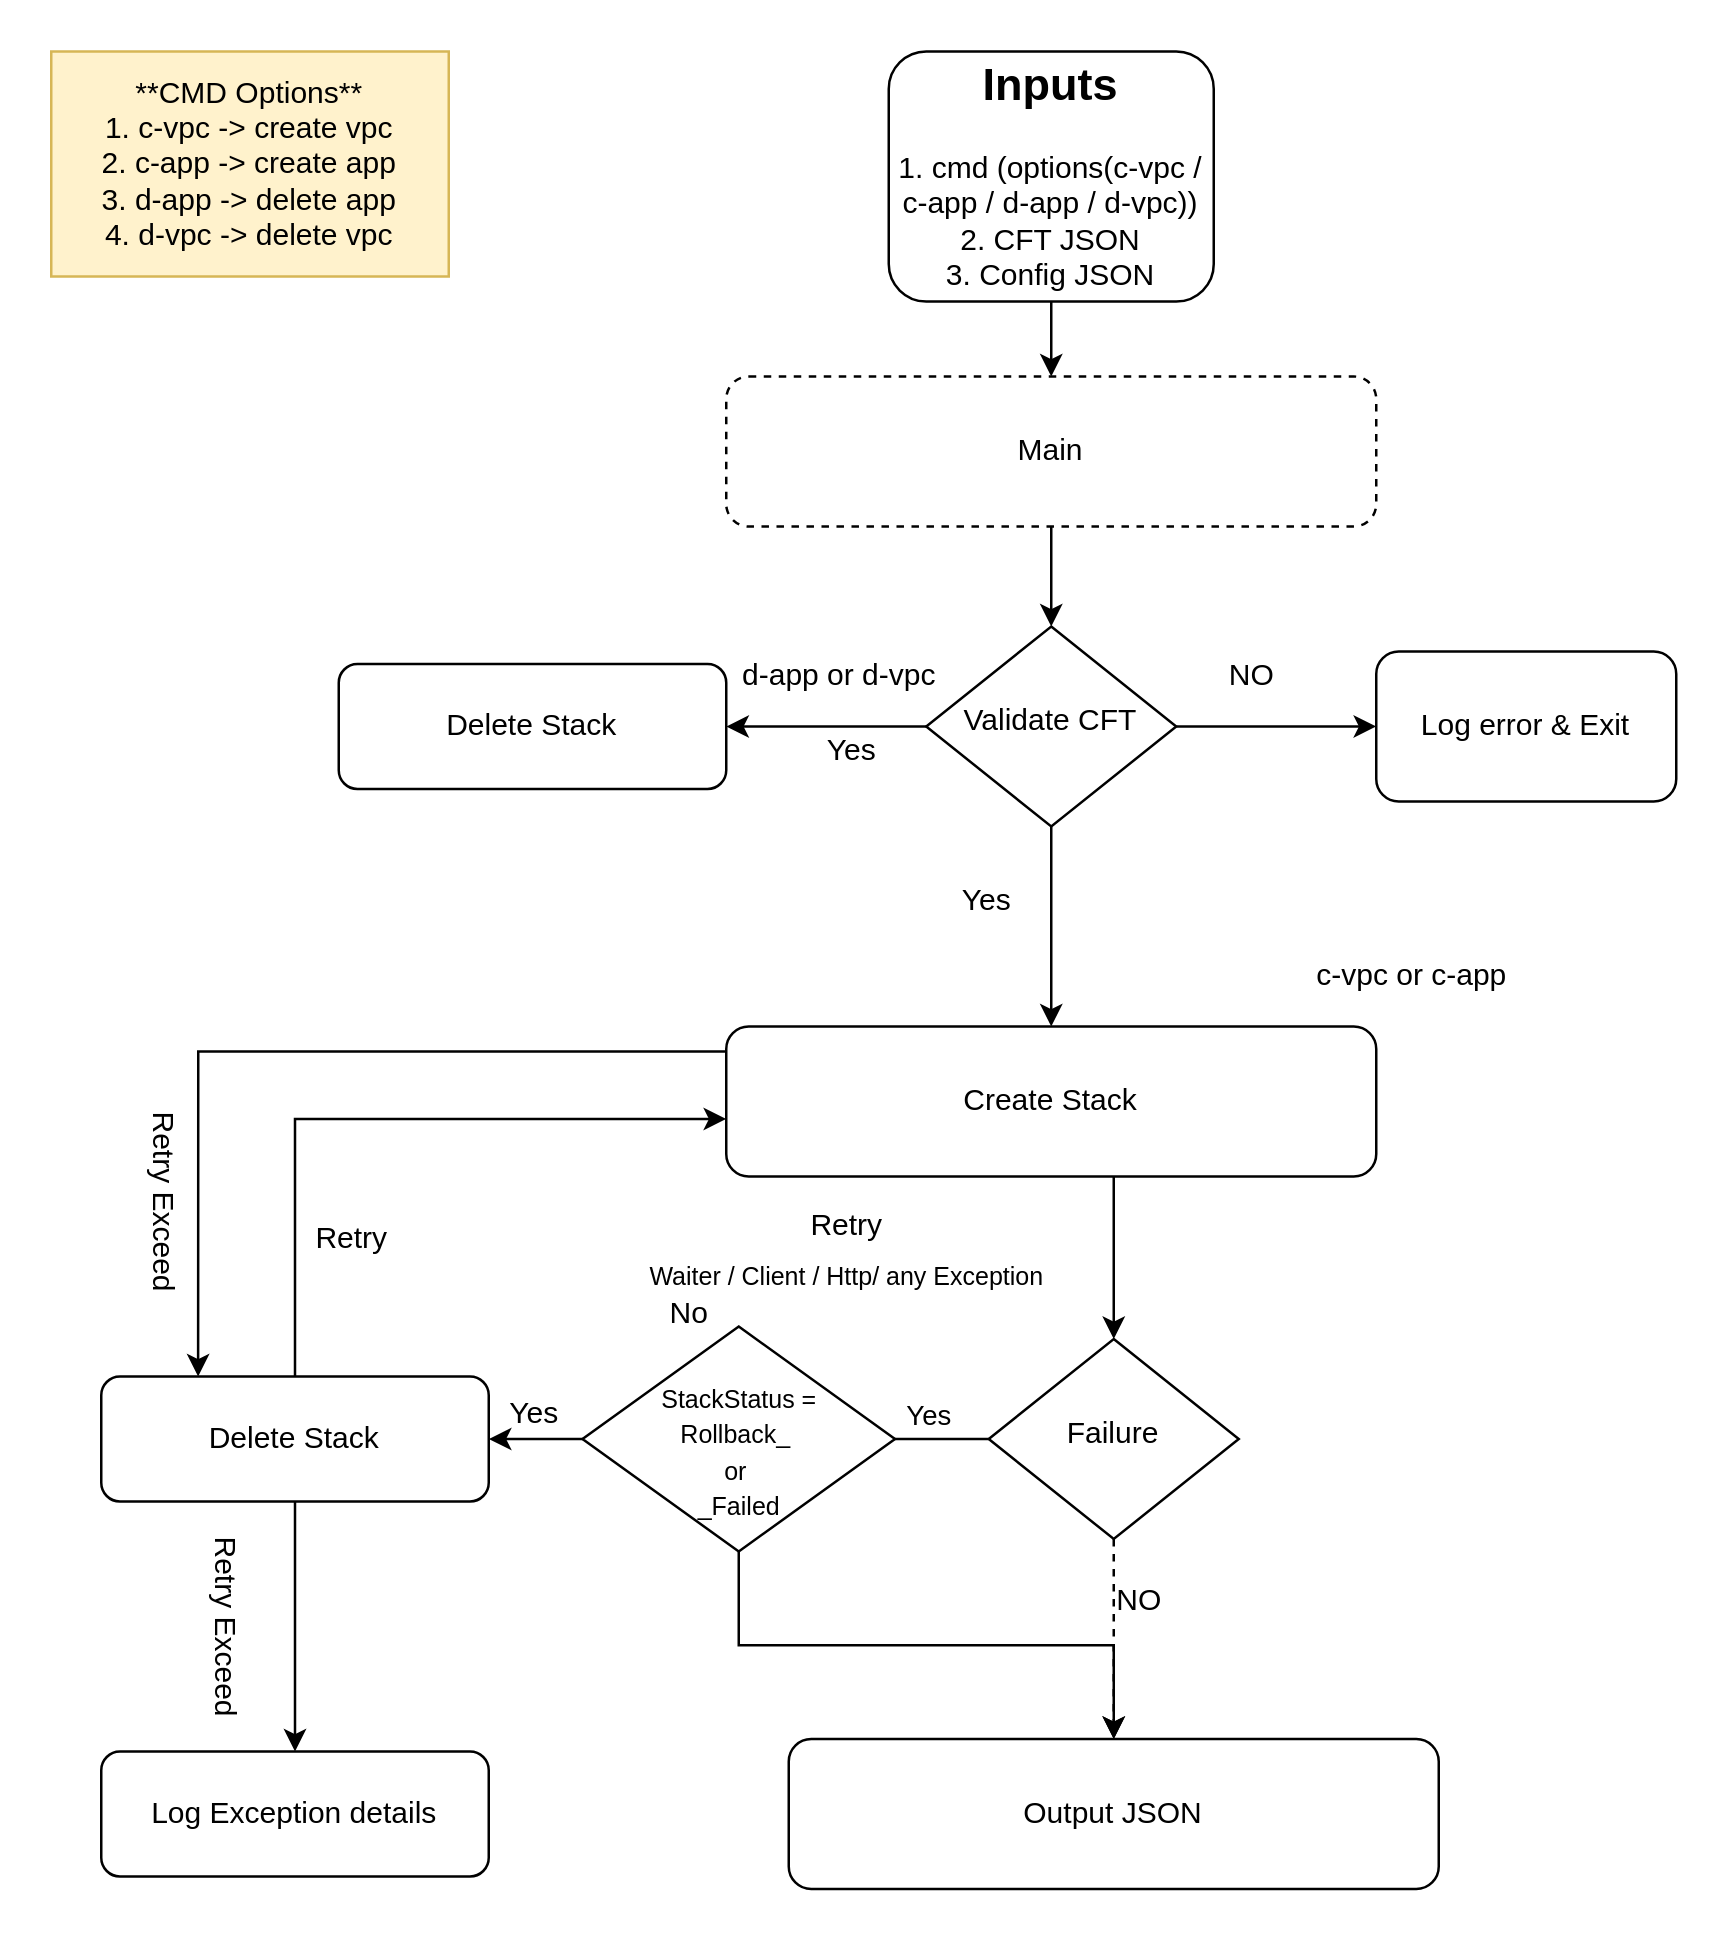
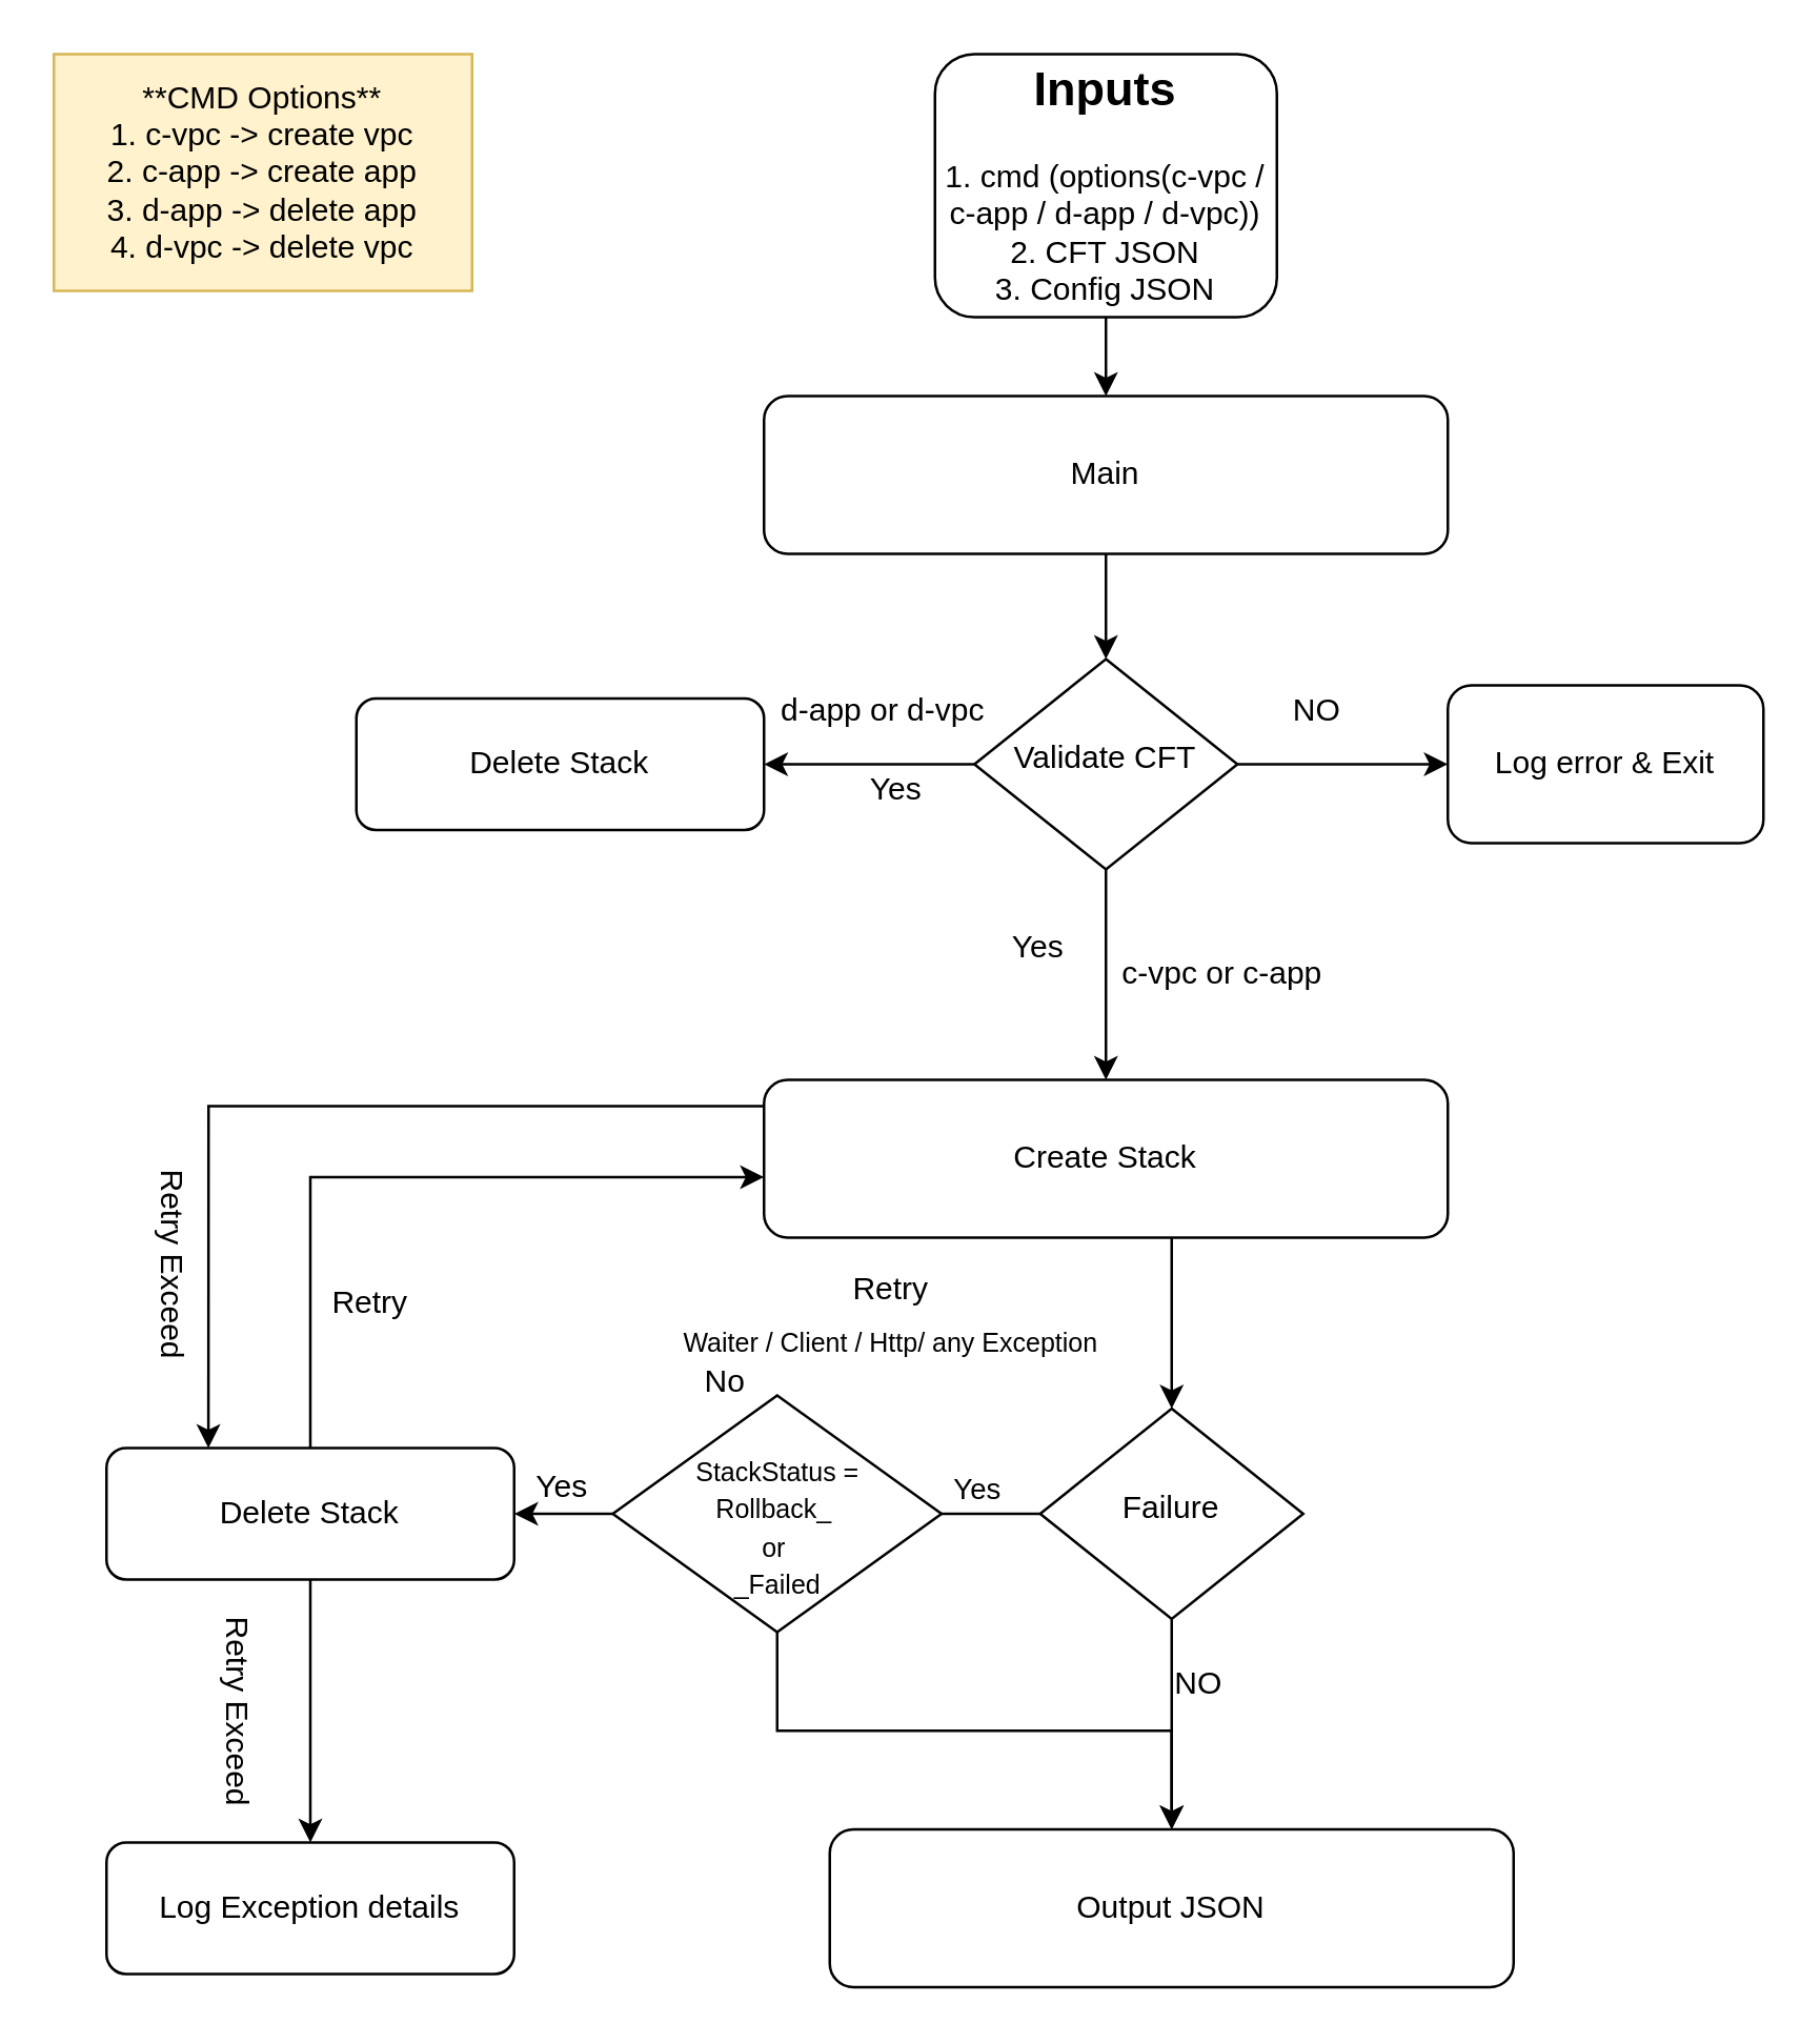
  <mxCell id="0" />
  <mxCell id="1" parent="0" />
  <mxCell id="2" value="" style="edgeStyle=orthogonalEdgeStyle;rounded=0;orthogonalLoop=1;jettySize=auto;html=1;" parent="1" source="3" target="9" edge="1"><mxGeometry relative="1" as="geometry" /></mxCell>
  <mxCell id="3" value="&lt;b&gt;&lt;font style=&quot;font-size: 18px&quot;&gt;Inputs&lt;/font&gt;&lt;/b&gt;&lt;br&gt;&lt;br&gt;1. cmd (options(c-vpc / c-app / d-app / d-vpc))&lt;br&gt;2. CFT JSON&lt;br&gt;3. Config JSON" style="rounded=1;whiteSpace=wrap;html=1;fontSize=12;glass=0;strokeWidth=1;shadow=0;" parent="1" vertex="1"><mxGeometry x="355" y="20" width="130" height="100" as="geometry" /></mxCell>
  <mxCell id="4" value="" style="edgeStyle=orthogonalEdgeStyle;rounded=0;orthogonalLoop=1;jettySize=auto;html=1;" parent="1" source="7" edge="1"><mxGeometry relative="1" as="geometry"><mxPoint x="550" y="290" as="targetPoint" /></mxGeometry></mxCell>
  <mxCell id="5" value="" style="edgeStyle=orthogonalEdgeStyle;rounded=0;orthogonalLoop=1;jettySize=auto;html=1;" parent="1" source="7" target="12" edge="1"><mxGeometry relative="1" as="geometry" /></mxCell>
  <mxCell id="6" value="" style="edgeStyle=orthogonalEdgeStyle;rounded=0;orthogonalLoop=1;jettySize=auto;html=1;" parent="1" source="7" target="27" edge="1"><mxGeometry relative="1" as="geometry" /></mxCell>
  <mxCell id="7" value="Validate CFT" style="rhombus;whiteSpace=wrap;html=1;shadow=0;fontFamily=Helvetica;fontSize=12;align=center;strokeWidth=1;spacing=6;spacingTop=-4;" parent="1" vertex="1"><mxGeometry x="370" y="250" width="100" height="80" as="geometry" /></mxCell>
  <mxCell id="8" value="" style="edgeStyle=orthogonalEdgeStyle;rounded=0;orthogonalLoop=1;jettySize=auto;html=1;" parent="1" source="9" target="7" edge="1"><mxGeometry relative="1" as="geometry" /></mxCell>
- <mxCell id="9" value="Main" style="rounded=1;whiteSpace=wrap;html=1;dashed=1;" parent="1" vertex="1"><mxGeometry x="290" y="150" width="260" height="60" as="geometry" /></mxCell>
+ <mxCell id="9" value="Main" style="rounded=1;whiteSpace=wrap;html=1;" parent="1" vertex="1"><mxGeometry x="290" y="150" width="260" height="60" as="geometry" /></mxCell>
  <mxCell id="10" value="" style="edgeStyle=orthogonalEdgeStyle;rounded=0;orthogonalLoop=1;jettySize=auto;html=1;" parent="1" target="18" edge="1"><mxGeometry relative="1" as="geometry"><mxPoint x="445" y="460" as="sourcePoint" /><Array as="points"><mxPoint x="445" y="490" /><mxPoint x="445" y="490" /></Array></mxGeometry></mxCell>
  <mxCell id="11" value="" style="edgeStyle=orthogonalEdgeStyle;rounded=0;orthogonalLoop=1;jettySize=auto;html=1;entryX=0.25;entryY=0;entryDx=0;entryDy=0;" edge="1" parent="1" source="12" target="21"><mxGeometry relative="1" as="geometry"><mxPoint x="70" y="420" as="targetPoint" /><Array as="points"><mxPoint x="79" y="420" /></Array></mxGeometry></mxCell>
  <mxCell id="12" value="Create Stack" style="rounded=1;whiteSpace=wrap;html=1;" parent="1" vertex="1"><mxGeometry x="290" y="410" width="260" height="60" as="geometry" /></mxCell>
  <mxCell id="13" value="Log error &amp;amp; Exit" style="rounded=1;whiteSpace=wrap;html=1;" parent="1" vertex="1"><mxGeometry x="550" y="260" width="120" height="60" as="geometry" /></mxCell>
  <mxCell id="14" value="NO" style="text;html=1;align=center;verticalAlign=middle;resizable=0;points=[];autosize=1;" parent="1" vertex="1"><mxGeometry x="485" y="260" width="30" height="20" as="geometry" /></mxCell>
  <mxCell id="15" value="" style="edgeStyle=orthogonalEdgeStyle;rounded=0;orthogonalLoop=1;jettySize=auto;html=1;entryX=1;entryY=0.5;entryDx=0;entryDy=0;" parent="1" source="18" target="21" edge="1"><mxGeometry relative="1" as="geometry"><mxPoint x="420" y="570" as="targetPoint" /></mxGeometry></mxCell>
  <mxCell id="16" value="Yes" style="edgeLabel;html=1;align=center;verticalAlign=middle;resizable=0;points=[];" vertex="1" connectable="0" parent="15"><mxGeometry x="-0.815" y="2" relative="1" as="geometry"><mxPoint x="-6" y="-12" as="offset" /></mxGeometry></mxCell>
- <mxCell id="17" value="" style="edgeStyle=orthogonalEdgeStyle;rounded=0;orthogonalLoop=1;jettySize=auto;html=1;dashed=1;" parent="1" source="18" target="23" edge="1"><mxGeometry relative="1" as="geometry" /></mxCell>
+ <mxCell id="17" value="" style="edgeStyle=orthogonalEdgeStyle;rounded=0;orthogonalLoop=1;jettySize=auto;html=1;" parent="1" source="18" target="23" edge="1"><mxGeometry relative="1" as="geometry" /></mxCell>
  <mxCell id="18" value="Failure" style="rhombus;whiteSpace=wrap;html=1;shadow=0;fontFamily=Helvetica;fontSize=12;align=center;strokeWidth=1;spacing=6;spacingTop=-4;" parent="1" vertex="1"><mxGeometry x="395" y="535" width="100" height="80" as="geometry" /></mxCell>
  <mxCell id="19" value="" style="edgeStyle=orthogonalEdgeStyle;rounded=0;orthogonalLoop=1;jettySize=auto;html=1;" parent="1" source="21" target="12" edge="1"><mxGeometry relative="1" as="geometry"><mxPoint x="223" y="475" as="targetPoint" /><Array as="points"><mxPoint x="118" y="447" /></Array></mxGeometry></mxCell>
  <mxCell id="20" value="" style="edgeStyle=orthogonalEdgeStyle;rounded=0;orthogonalLoop=1;jettySize=auto;html=1;" edge="1" parent="1" source="21" target="30"><mxGeometry relative="1" as="geometry" /></mxCell>
  <mxCell id="21" value="Delete Stack" style="rounded=1;whiteSpace=wrap;html=1;" parent="1" vertex="1"><mxGeometry x="40" y="550" width="155" height="50" as="geometry" /></mxCell>
  <mxCell id="22" value="Yes" style="text;html=1;align=center;verticalAlign=middle;resizable=0;points=[];autosize=1;" parent="1" vertex="1"><mxGeometry x="192.5" y="555" width="40" height="20" as="geometry" /></mxCell>
  <mxCell id="23" value="Output JSON" style="rounded=1;whiteSpace=wrap;html=1;" parent="1" vertex="1"><mxGeometry x="315" y="695" width="260" height="60" as="geometry" /></mxCell>
  <mxCell id="24" value="d-app or d-vpc" style="text;html=1;align=center;verticalAlign=middle;resizable=0;points=[];autosize=1;" parent="1" vertex="1"><mxGeometry x="290" y="260" width="90" height="20" as="geometry" /></mxCell>
- <mxCell id="25" value="c-vpc or c-app" style="text;html=1;align=center;verticalAlign=middle;resizable=0;points=[];autosize=1;" parent="1" vertex="1"><mxGeometry x="519" y="380" width="90" height="20" as="geometry" /></mxCell>
+ <mxCell id="25" value="c-vpc or c-app" style="text;html=1;align=center;verticalAlign=middle;resizable=0;points=[];autosize=1;" parent="1" vertex="1"><mxGeometry x="419" y="360" width="90" height="20" as="geometry" /></mxCell>
  <mxCell id="26" value="Retry" style="text;html=1;align=center;verticalAlign=middle;resizable=0;points=[];autosize=1;" parent="1" vertex="1"><mxGeometry x="120" y="485" width="40" height="20" as="geometry" /></mxCell>
  <mxCell id="27" value="Delete Stack" style="rounded=1;whiteSpace=wrap;html=1;" parent="1" vertex="1"><mxGeometry x="135" y="265" width="155" height="50" as="geometry" /></mxCell>
  <mxCell id="28" value="**CMD Options**&lt;br&gt;&lt;span&gt;1. c-vpc -&amp;gt; create vpc&lt;/span&gt;&lt;br&gt;&lt;span&gt;2. c-app -&amp;gt; create app&lt;/span&gt;&lt;br&gt;&lt;span&gt;3. d-app -&amp;gt; delete app&lt;/span&gt;&lt;br&gt;&lt;span&gt;4. d-vpc -&amp;gt; delete vpc&lt;/span&gt;" style="rounded=0;whiteSpace=wrap;html=1;fillColor=#fff2cc;strokeColor=#d6b656;" parent="1" vertex="1"><mxGeometry x="20" y="20" width="159" height="90" as="geometry" /></mxCell>
  <mxCell id="29" value="NO" style="text;html=1;align=center;verticalAlign=middle;resizable=0;points=[];autosize=1;" parent="1" vertex="1"><mxGeometry x="440" y="630" width="30" height="20" as="geometry" /></mxCell>
  <mxCell id="30" value="Log Exception details" style="rounded=1;whiteSpace=wrap;html=1;" vertex="1" parent="1"><mxGeometry x="40" y="700" width="155" height="50" as="geometry" /></mxCell>
  <mxCell id="31" value="Retry Exceed" style="text;html=1;align=center;verticalAlign=middle;resizable=0;points=[];autosize=1;rotation=90;" vertex="1" parent="1"><mxGeometry x="45" y="640" width="90" height="20" as="geometry" /></mxCell>
  <mxCell id="32" value="" style="edgeStyle=orthogonalEdgeStyle;rounded=0;orthogonalLoop=1;jettySize=auto;html=1;" edge="1" parent="1" source="33" target="23"><mxGeometry relative="1" as="geometry" /></mxCell>
  <mxCell id="33" value="&lt;font style=&quot;font-size: 10px&quot;&gt;&lt;br&gt;StackStatus = &lt;br&gt;Rollback_&amp;nbsp;&lt;br&gt;or&amp;nbsp;&lt;br&gt;_Failed&lt;/font&gt;" style="rhombus;whiteSpace=wrap;html=1;shadow=0;fontFamily=Helvetica;fontSize=12;align=center;strokeWidth=1;spacing=6;spacingTop=-4;" vertex="1" parent="1"><mxGeometry x="232.5" y="530" width="125" height="90" as="geometry" /></mxCell>
  <mxCell id="34" value="No" style="text;html=1;align=center;verticalAlign=middle;resizable=0;points=[];autosize=1;" vertex="1" parent="1"><mxGeometry x="260" y="515" width="30" height="20" as="geometry" /></mxCell>
  <mxCell id="35" value="Retry" style="text;html=1;align=center;verticalAlign=middle;resizable=0;points=[];autosize=1;" vertex="1" parent="1"><mxGeometry x="317.5" y="480" width="40" height="20" as="geometry" /></mxCell>
  <mxCell id="36" value="&lt;font style=&quot;font-size: 10px&quot;&gt;Waiter / Client / Http/ any Exception&lt;/font&gt;" style="text;html=1;align=center;verticalAlign=middle;resizable=0;points=[];autosize=1;" vertex="1" parent="1"><mxGeometry x="252.5" y="500" width="170" height="20" as="geometry" /></mxCell>
  <mxCell id="37" value="Retry Exceed" style="text;html=1;align=center;verticalAlign=middle;resizable=0;points=[];autosize=1;rotation=90;" vertex="1" parent="1"><mxGeometry x="20" y="470" width="90" height="20" as="geometry" /></mxCell>
  <mxCell id="38" value="Yes" style="text;html=1;align=center;verticalAlign=middle;resizable=0;points=[];autosize=1;" vertex="1" parent="1"><mxGeometry x="320" y="290" width="40" height="20" as="geometry" /></mxCell>
  <mxCell id="39" value="Yes" style="text;html=1;align=center;verticalAlign=middle;resizable=0;points=[];autosize=1;" vertex="1" parent="1"><mxGeometry x="374" y="350" width="40" height="20" as="geometry" /></mxCell>
